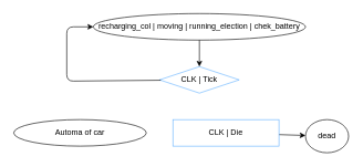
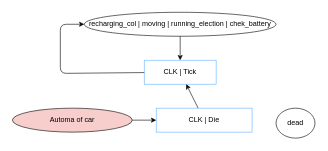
  <mxCell id="0" />
  <mxCell id="1" parent="0" />
- <mxCell id="2" value="CLK | Tick" style="rhombus;whiteSpace=wrap;html=1;strokeColor=#66B2FF;fillColor=none;" parent="1" vertex="1"><mxGeometry x="240" y="100" width="120" height="40" as="geometry" /></mxCell>
+ <mxCell id="2" value="CLK | Tick" style="rounded=0;whiteSpace=wrap;html=1;strokeColor=#66B2FF;fillColor=none;" parent="1" vertex="1"><mxGeometry x="240" y="100" width="120" height="40" as="geometry" /></mxCell>
  <mxCell id="3" value="recharging_col | moving | running_election | chek_battery" style="ellipse;whiteSpace=wrap;html=1;" parent="1" vertex="1"><mxGeometry x="140" y="20" width="320" height="40" as="geometry" /></mxCell>
  <mxCell id="4" value="" style="endArrow=classic;html=1;" parent="1" source="3" target="2" edge="1"><mxGeometry width="50" height="50" relative="1" as="geometry"><mxPoint x="140" y="125" as="sourcePoint" /><mxPoint x="190" y="75" as="targetPoint" /></mxGeometry></mxCell>
  <mxCell id="5" value="" style="endArrow=classic;html=1;" parent="1" source="2" target="3" edge="1"><mxGeometry width="50" height="50" relative="1" as="geometry"><mxPoint x="-60" y="270" as="sourcePoint" /><mxPoint x="-110" y="185" as="targetPoint" /><Array as="points"><mxPoint x="100" y="122" /><mxPoint x="100" y="40" /></Array></mxGeometry></mxCell>
  <mxCell id="6" value="dead" style="ellipse;whiteSpace=wrap;html=1;" parent="1" vertex="1"><mxGeometry x="460" y="180" width="65" height="50" as="geometry" /></mxCell>
- <mxCell id="7" value="" style="endArrow=classic;html=1;" parent="1" source="8" target="6" edge="1"><mxGeometry width="50" height="50" relative="1" as="geometry"><mxPoint x="-17" y="237.5" as="sourcePoint" /><mxPoint x="33" y="187.5" as="targetPoint" /></mxGeometry></mxCell>
+ <mxCell id="7" value="" style="endArrow=classic;html=1;" parent="1" source="8" target="2" edge="1"><mxGeometry width="50" height="50" relative="1" as="geometry"><mxPoint x="-17" y="237.5" as="sourcePoint" /><mxPoint x="33" y="187.5" as="targetPoint" /></mxGeometry></mxCell>
  <mxCell id="8" value="CLK | Die" style="rounded=0;whiteSpace=wrap;html=1;fillColor=none;strokeColor=#66B2FF;" parent="1" vertex="1"><mxGeometry x="260" y="180" width="160" height="40" as="geometry" /></mxCell>
- <mxCell id="9" value="Automa of car" style="ellipse;whiteSpace=wrap;html=1;" parent="1" vertex="1"><mxGeometry x="20" y="180" width="200" height="40" as="geometry" /></mxCell>
+ <mxCell id="9" value="Automa of car" style="ellipse;whiteSpace=wrap;html=1;fillColor=#f8cecc;" parent="1" vertex="1"><mxGeometry x="20" y="180" width="200" height="40" as="geometry" /></mxCell>
+ <mxCell id="10" value="" style="endArrow=classic;html=1;" parent="1" source="9" target="8" edge="1"><mxGeometry width="50" height="50" relative="1" as="geometry"><mxPoint x="236.5" y="260.5" as="sourcePoint" /><mxPoint x="286.5" y="210.5" as="targetPoint" /></mxGeometry></mxCell>
